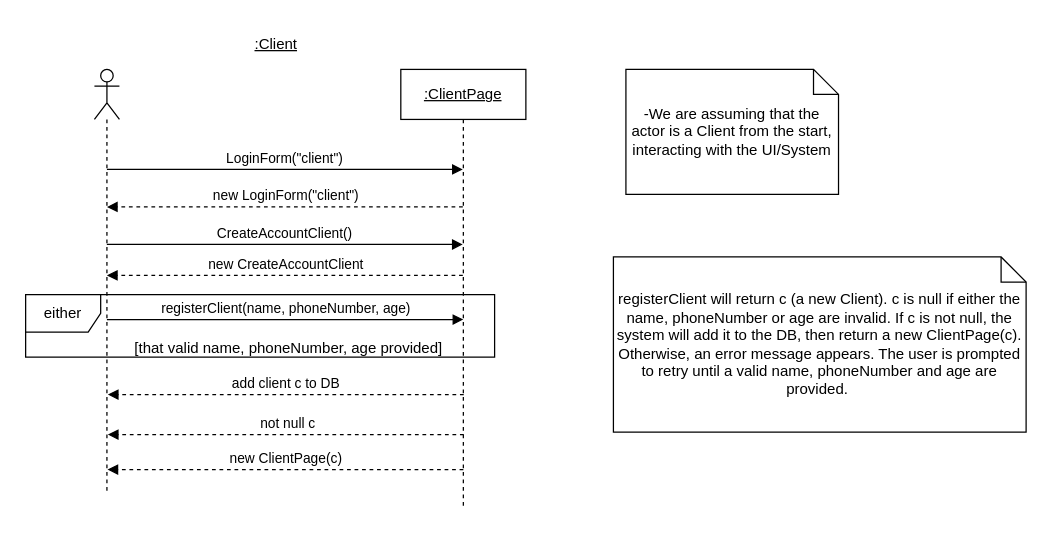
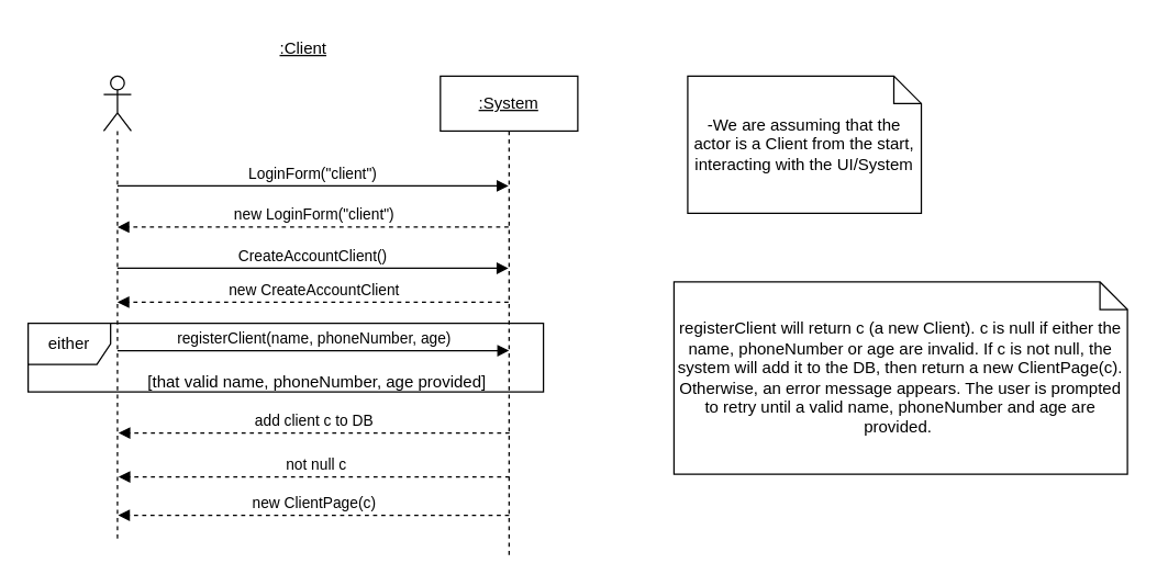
  <mxCell id="0" />
  <mxCell id="1" parent="0" />
  <mxCell id="2" value="-We are assuming that the actor is a Client from the start, interacting with the UI/System" style="shape=note;size=20;whiteSpace=wrap;html=1;" parent="1" vertex="1"><mxGeometry x="500" y="55" width="170" height="100" as="geometry" /></mxCell>
  <mxCell id="3" value="CreateAccountClient()" style="html=1;verticalAlign=bottom;endArrow=block;edgeStyle=elbowEdgeStyle;elbow=vertical;curved=0;rounded=0;" parent="1" edge="1"><mxGeometry relative="1" as="geometry"><mxPoint x="84.929" y="195" as="sourcePoint" /><Array as="points"><mxPoint x="175" y="195" /></Array><mxPoint x="369.5" y="195" as="targetPoint" /><mxPoint as="offset" /></mxGeometry></mxCell>
  <mxCell id="4" value="" style="shape=umlLifeline;perimeter=lifelinePerimeter;whiteSpace=wrap;html=1;container=1;dropTarget=0;collapsible=0;recursiveResize=0;outlineConnect=0;portConstraint=eastwest;newEdgeStyle={&quot;curved&quot;:0,&quot;rounded&quot;:0};participant=umlActor;" parent="1" vertex="1"><mxGeometry x="75" y="55" width="20" height="340" as="geometry" /></mxCell>
  <mxCell id="5" value="&lt;u&gt;:Client&lt;/u&gt;" style="text;html=1;align=center;verticalAlign=middle;resizable=0;points=[];autosize=1;strokeColor=none;fillColor=none;" parent="1" vertex="1"><mxGeometry x="190" y="20" width="60" height="30" as="geometry" /></mxCell>
- <mxCell id="6" value="&lt;u&gt;:ClientPage&lt;/u&gt;" style="shape=umlLifeline;perimeter=lifelinePerimeter;whiteSpace=wrap;html=1;container=1;dropTarget=0;collapsible=0;recursiveResize=0;outlineConnect=0;portConstraint=eastwest;newEdgeStyle={&quot;curved&quot;:0,&quot;rounded&quot;:0};" parent="1" vertex="1"><mxGeometry x="320" y="55" width="100" height="350" as="geometry" /></mxCell>
+ <mxCell id="6" value="&lt;u&gt;:System&lt;/u&gt;" style="shape=umlLifeline;perimeter=lifelinePerimeter;whiteSpace=wrap;html=1;container=1;dropTarget=0;collapsible=0;recursiveResize=0;outlineConnect=0;portConstraint=eastwest;newEdgeStyle={&quot;curved&quot;:0,&quot;rounded&quot;:0};" parent="1" vertex="1"><mxGeometry x="320" y="55" width="100" height="350" as="geometry" /></mxCell>
  <mxCell id="7" value="registerClient(name, phoneNumber, age)" style="html=1;verticalAlign=bottom;endArrow=block;edgeStyle=elbowEdgeStyle;elbow=vertical;curved=0;rounded=0;" parent="1" edge="1"><mxGeometry x="0.002" relative="1" as="geometry"><mxPoint x="85" y="255" as="sourcePoint" /><Array as="points"><mxPoint x="175" y="255" /></Array><mxPoint x="370" y="255" as="targetPoint" /><mxPoint as="offset" /></mxGeometry></mxCell>
  <mxCell id="8" value="LoginForm(&quot;client&quot;)" style="html=1;verticalAlign=bottom;endArrow=block;edgeStyle=elbowEdgeStyle;elbow=vertical;curved=0;rounded=0;" parent="1" edge="1"><mxGeometry x="0.0" relative="1" as="geometry"><mxPoint x="84.999" y="135" as="sourcePoint" /><Array as="points"><mxPoint x="175.07" y="135" /></Array><mxPoint x="369.57" y="135" as="targetPoint" /><mxPoint as="offset" /></mxGeometry></mxCell>
  <mxCell id="9" value="&amp;nbsp;not null c" style="html=1;verticalAlign=bottom;endArrow=block;edgeStyle=elbowEdgeStyle;elbow=vertical;curved=0;rounded=0;dashed=1;" parent="1" edge="1"><mxGeometry relative="1" as="geometry"><mxPoint x="370.29" y="347" as="sourcePoint" /><Array as="points"><mxPoint x="175.79" y="347" /></Array><mxPoint x="85.719" y="347" as="targetPoint" /><mxPoint as="offset" /></mxGeometry></mxCell>
  <mxCell id="10" value="new LoginForm(&quot;client&quot;)" style="html=1;verticalAlign=bottom;endArrow=block;edgeStyle=elbowEdgeStyle;elbow=vertical;curved=0;rounded=0;dashed=1;" parent="1" edge="1"><mxGeometry x="0.0" relative="1" as="geometry"><mxPoint x="369.57" y="165" as="sourcePoint" /><Array as="points"><mxPoint x="175.07" y="165" /></Array><mxPoint x="84.999" y="165" as="targetPoint" /><mxPoint as="offset" /></mxGeometry></mxCell>
  <mxCell id="11" value="new CreateAccountClient" style="html=1;verticalAlign=bottom;endArrow=block;edgeStyle=elbowEdgeStyle;elbow=vertical;curved=0;rounded=0;dashed=1;" parent="1" edge="1"><mxGeometry x="0.0" relative="1" as="geometry"><mxPoint x="369.57" y="219.71" as="sourcePoint" /><Array as="points"><mxPoint x="175.07" y="219.71" /></Array><mxPoint x="84.999" y="219.71" as="targetPoint" /><mxPoint as="offset" /></mxGeometry></mxCell>
  <mxCell id="12" value="new ClientPage(c)" style="html=1;verticalAlign=bottom;endArrow=block;edgeStyle=elbowEdgeStyle;elbow=vertical;curved=0;rounded=0;dashed=1;" parent="1" edge="1"><mxGeometry relative="1" as="geometry"><mxPoint x="370" y="375" as="sourcePoint" /><Array as="points"><mxPoint x="175.5" y="375" /></Array><mxPoint x="85.429" y="375" as="targetPoint" /><mxPoint as="offset" /></mxGeometry></mxCell>
  <mxCell id="13" value="either" style="shape=umlFrame;whiteSpace=wrap;html=1;pointerEvents=0;" parent="1" vertex="1"><mxGeometry x="20" y="235" width="375" height="50" as="geometry" /></mxCell>
  <mxCell id="14" value="[that valid name, phoneNumber, age provided]" style="text;html=1;align=center;verticalAlign=middle;resizable=0;points=[];autosize=1;strokeColor=none;fillColor=none;" parent="1" vertex="1"><mxGeometry x="95" y="263" width="270" height="30" as="geometry" /></mxCell>
  <mxCell id="15" value="registerClient will return c (a new Client). c is null if either the name, phoneNumber or age are invalid. If c is not null, the system will add it to the DB, then return a new ClientPage(c). Otherwise, an error message appears. The user is prompted to retry until a valid name, phoneNumber and age are provided.&amp;nbsp;" style="shape=note;size=20;whiteSpace=wrap;html=1;" parent="1" vertex="1"><mxGeometry x="490" y="205" width="330" height="140" as="geometry" /></mxCell>
  <mxCell id="16" value="add client c to DB" style="html=1;verticalAlign=bottom;endArrow=block;edgeStyle=elbowEdgeStyle;elbow=vertical;curved=0;rounded=0;dashed=1;" edge="1" parent="1"><mxGeometry relative="1" as="geometry"><mxPoint x="370.29" y="315" as="sourcePoint" /><Array as="points"><mxPoint x="175.79" y="315" /></Array><mxPoint x="85.719" y="315" as="targetPoint" /><mxPoint as="offset" /></mxGeometry></mxCell>
